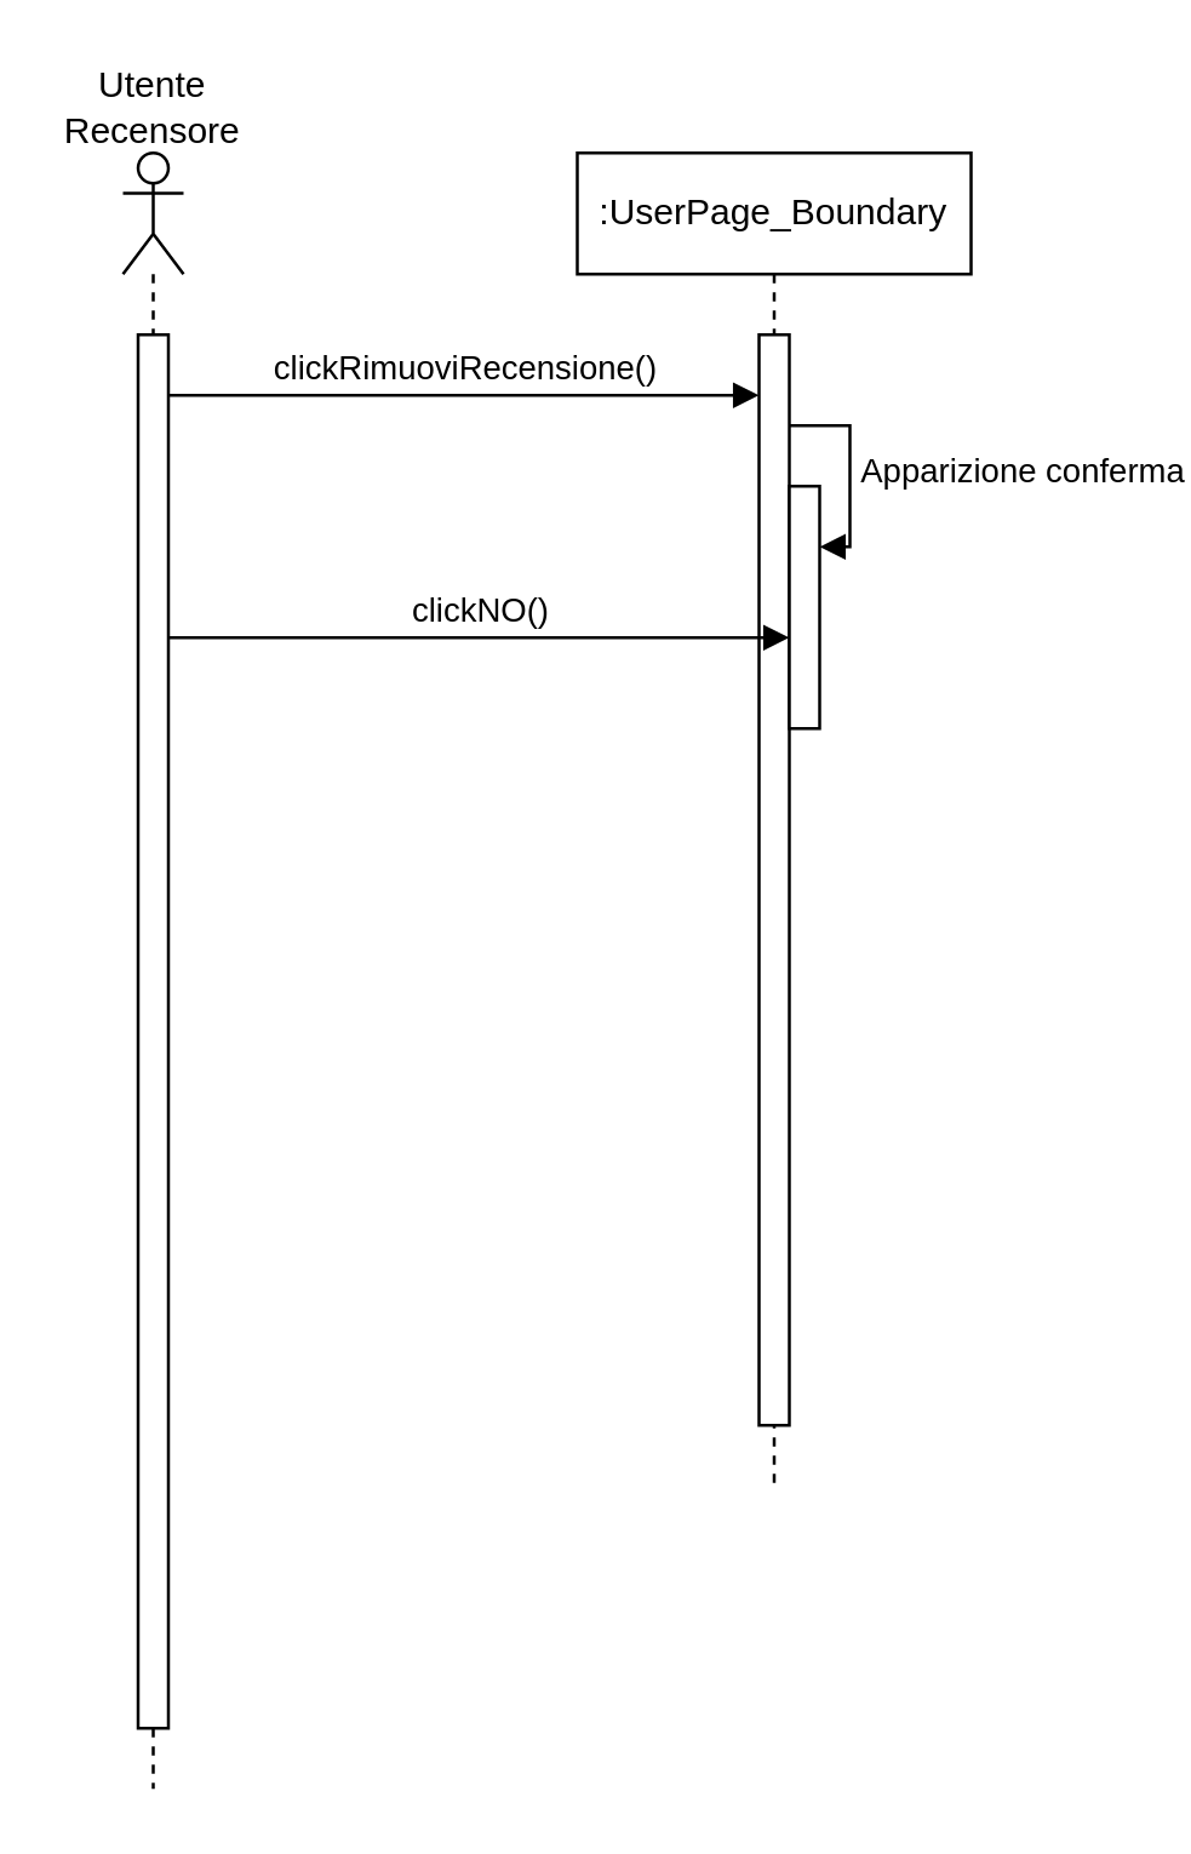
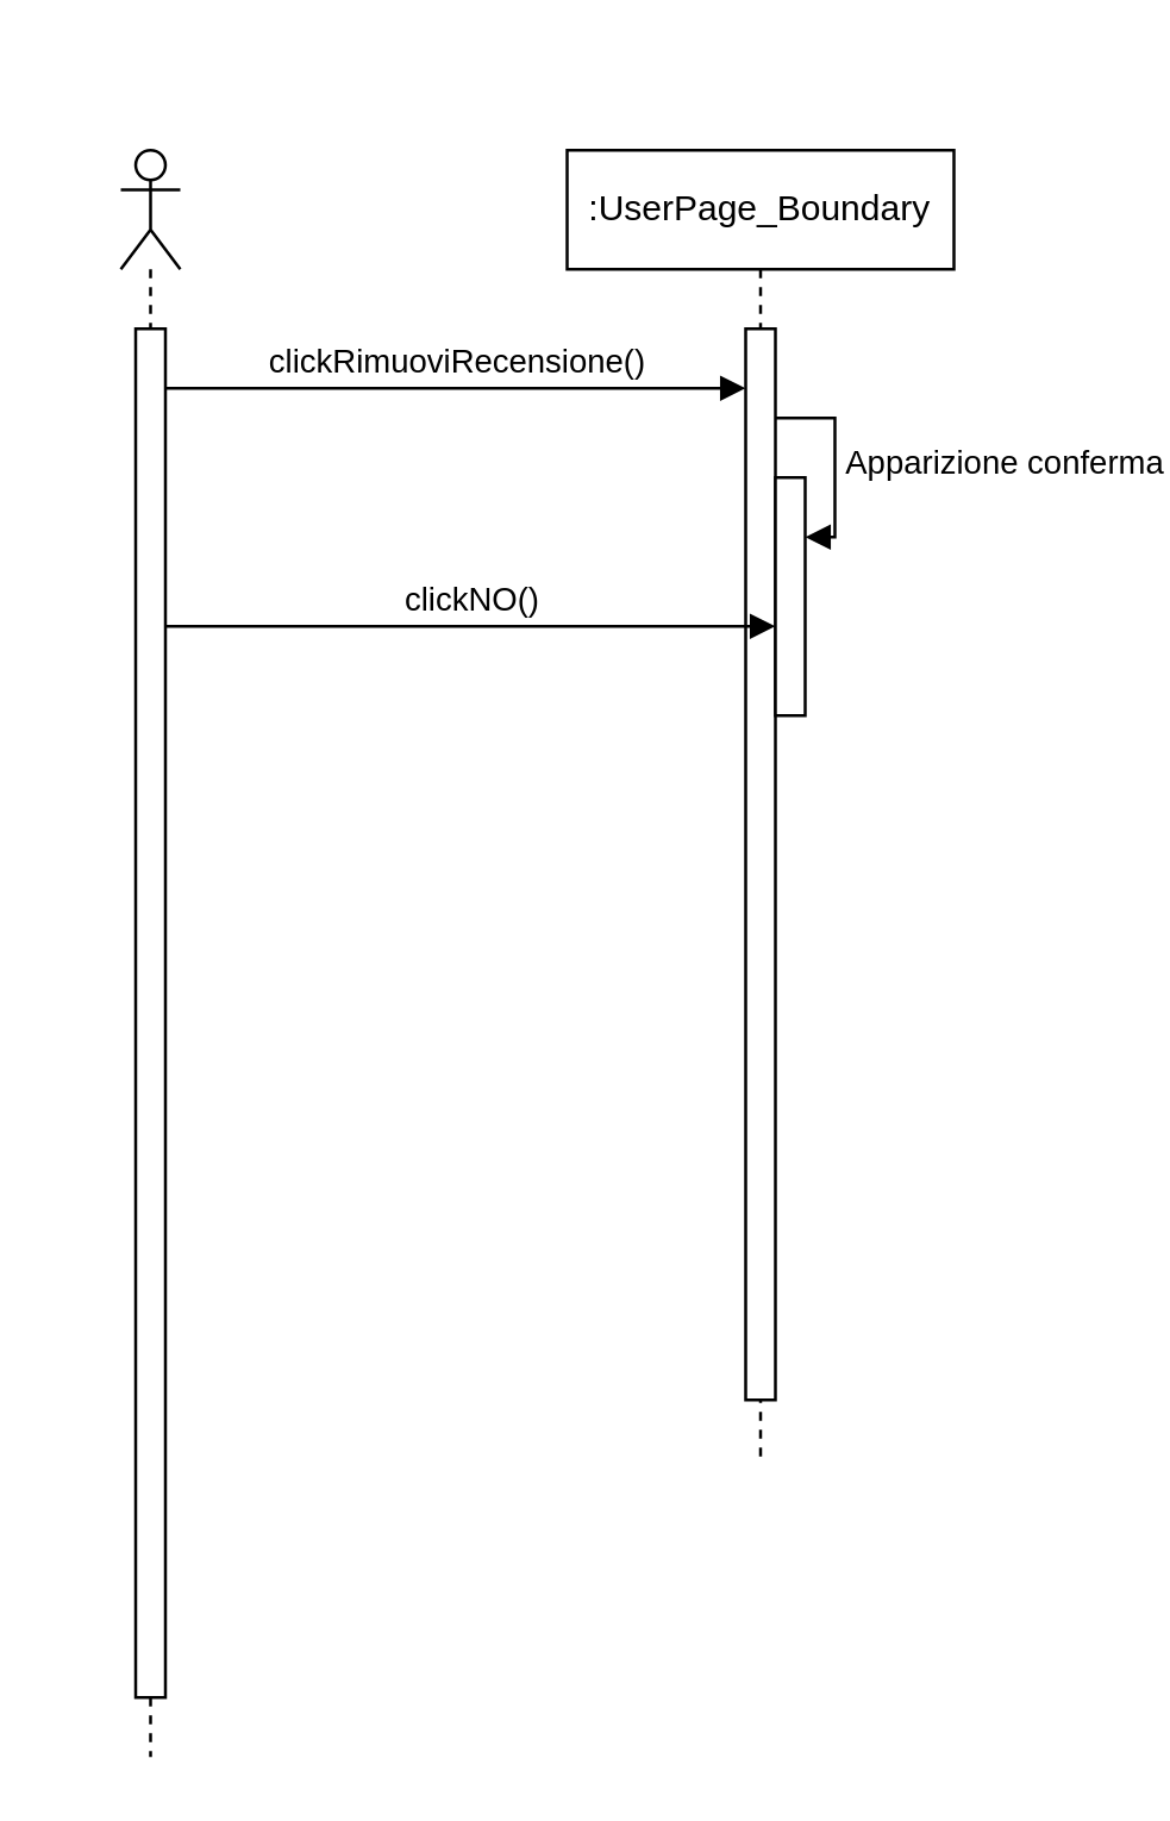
  <mxCell id="0" />
  <mxCell id="1" parent="0" />
  <mxCell id="2" value="" style="shape=umlLifeline;perimeter=lifelinePerimeter;whiteSpace=wrap;html=1;container=1;dropTarget=0;collapsible=0;recursiveResize=0;outlineConnect=0;portConstraint=eastwest;newEdgeStyle={&quot;curved&quot;:0,&quot;rounded&quot;:0};participant=umlActor;" vertex="1" parent="1"><mxGeometry x="40" y="50" width="20" height="540" as="geometry" /></mxCell>
  <mxCell id="3" value="" style="html=1;points=[[0,0,0,0,5],[0,1,0,0,-5],[1,0,0,0,5],[1,1,0,0,-5]];perimeter=orthogonalPerimeter;outlineConnect=0;targetShapes=umlLifeline;portConstraint=eastwest;newEdgeStyle={&quot;curved&quot;:0,&quot;rounded&quot;:0};" vertex="1" parent="2"><mxGeometry x="5" y="60" width="10" height="460" as="geometry" /></mxCell>
- <mxCell id="4" value="Utente Recensore" style="text;html=1;align=center;verticalAlign=middle;whiteSpace=wrap;rounded=0;" vertex="1" parent="1"><mxGeometry x="20" y="20" width="60" height="30" as="geometry" /></mxCell>
  <mxCell id="5" value=":UserPage_Boundary" style="shape=umlLifeline;perimeter=lifelinePerimeter;whiteSpace=wrap;html=1;container=1;dropTarget=0;collapsible=0;recursiveResize=0;outlineConnect=0;portConstraint=eastwest;newEdgeStyle={&quot;curved&quot;:0,&quot;rounded&quot;:0};" vertex="1" parent="1"><mxGeometry x="190" y="50" width="130" height="440" as="geometry" /></mxCell>
  <mxCell id="6" value="" style="html=1;points=[[0,0,0,0,5],[0,1,0,0,-5],[1,0,0,0,5],[1,1,0,0,-5]];perimeter=orthogonalPerimeter;outlineConnect=0;targetShapes=umlLifeline;portConstraint=eastwest;newEdgeStyle={&quot;curved&quot;:0,&quot;rounded&quot;:0};" vertex="1" parent="5"><mxGeometry x="60" y="60" width="10" height="360" as="geometry" /></mxCell>
  <mxCell id="7" value="" style="html=1;points=[[0,0,0,0,5],[0,1,0,0,-5],[1,0,0,0,5],[1,1,0,0,-5]];perimeter=orthogonalPerimeter;outlineConnect=0;targetShapes=umlLifeline;portConstraint=eastwest;newEdgeStyle={&quot;curved&quot;:0,&quot;rounded&quot;:0};" vertex="1" parent="5"><mxGeometry x="70" y="110" width="10" height="80" as="geometry" /></mxCell>
  <mxCell id="8" value="Apparizione conferma" style="html=1;align=left;spacingLeft=2;endArrow=block;rounded=0;edgeStyle=orthogonalEdgeStyle;curved=0;rounded=0;" edge="1" parent="5" source="6" target="7"><mxGeometry relative="1" as="geometry"><mxPoint x="60" y="90" as="sourcePoint" /><Array as="points"><mxPoint x="90" y="90" /><mxPoint x="90" y="130" /></Array></mxGeometry></mxCell>
  <mxCell id="9" value="clickRimuoviRecensione()" style="html=1;verticalAlign=bottom;endArrow=block;curved=0;rounded=0;" edge="1" parent="1" target="6"><mxGeometry width="80" relative="1" as="geometry"><mxPoint x="55" y="130" as="sourcePoint" /><mxPoint x="185" y="130" as="targetPoint" /></mxGeometry></mxCell>
  <mxCell id="10" value="clickNO()" style="html=1;verticalAlign=bottom;endArrow=block;curved=0;rounded=0;" edge="1" parent="1" source="3" target="7"><mxGeometry width="80" relative="1" as="geometry"><mxPoint x="50" y="210" as="sourcePoint" /><mxPoint x="255" y="210" as="targetPoint" /><Array as="points"><mxPoint x="195" y="210" /></Array></mxGeometry></mxCell>
